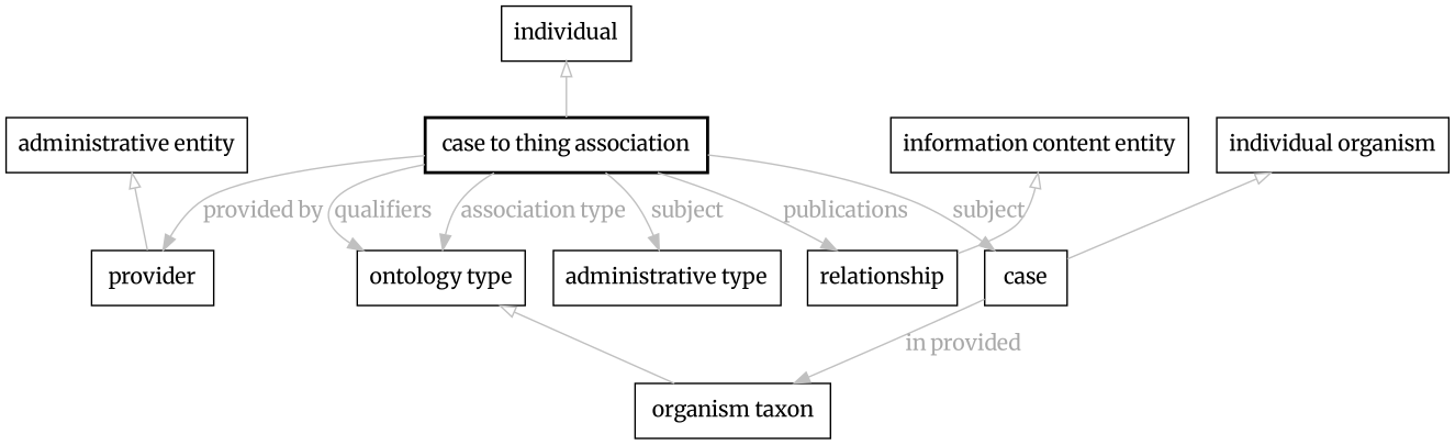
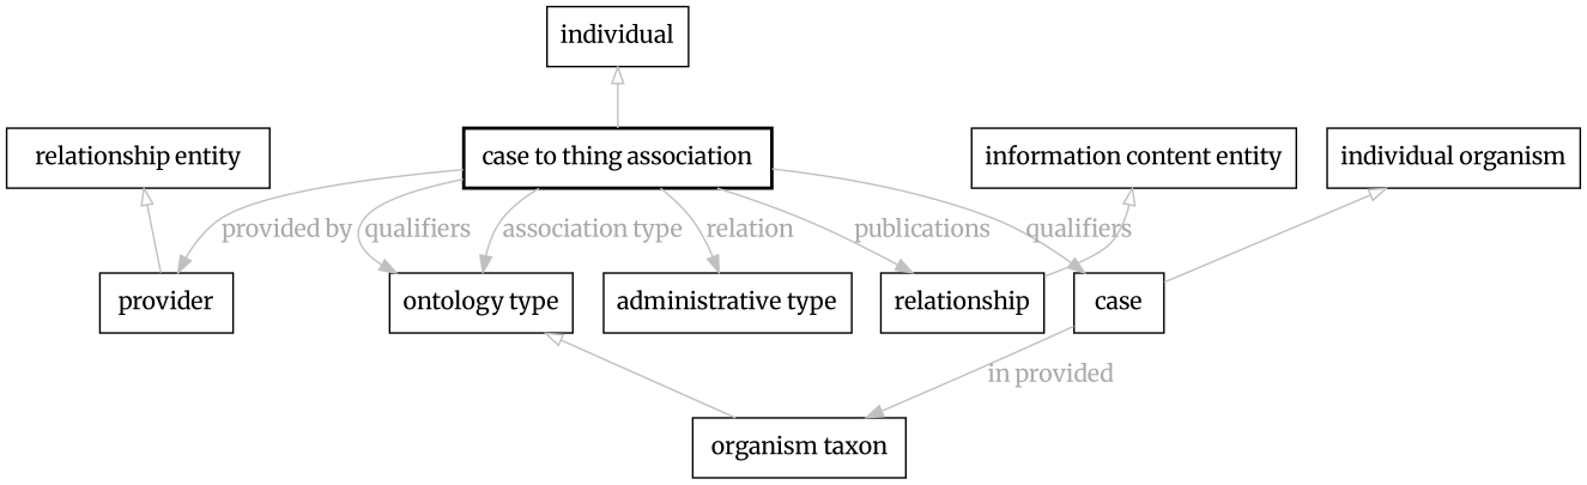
  digraph {
    fontname=Merriweather
    fontsize=32
    penwidth=5
    node [color=black fontname=Merriweather shape=rectangle style=solid]
    edge [color=gray fontcolor=darkgray fontname=Merriweather]
    n1 [label=" case to thing association " style=bold]
    n2 [label=" provider "]
    n3 [label=relationship]
    n4 [label="ontology type"]
    n5 [label="administrative type"]
    n6 [label=" case "]
    n7 [label=" organism taxon "]
    n8 [label=individual style=""]
-   "administrative entity" [style=""]
+   "administrative entity" [label="relationship entity" style=""]
    "information content entity" [style=""]
    "individual organism" [style=""]
    n1 -> n2 [label="provided by"]
    n1 -> n3 [label=publications]
    n1 -> n4 [label=qualifiers]
    n1 -> n4 [label="association type"]
-   n1 -> n5 [label=subject]
-   n1 -> n6 [label=subject]
+   n1 -> n5 [label=relation]
+   n1 -> n6 [label=qualifiers]
    n4 -> n7 [arrowtail=onormal dir=back]
    n6 -> n7 [label="in provided"]
    n8 -> n1 [arrowtail=onormal dir=back]
    "administrative entity" -> n2 [arrowtail=onormal dir=back]
    "information content entity" -> n3 [arrowtail=onormal dir=back]
    "individual organism" -> n6 [arrowtail=onormal dir=back]
  }
